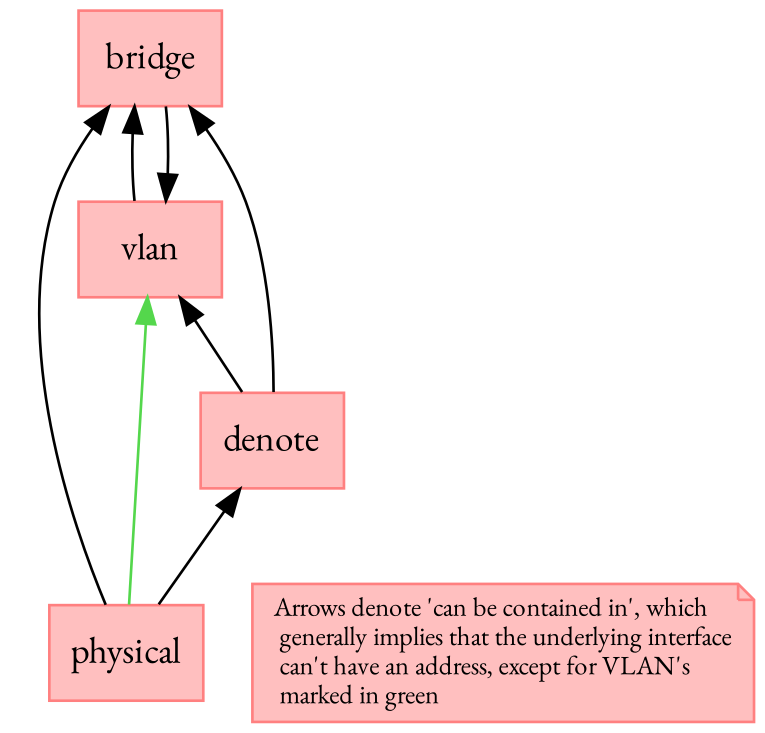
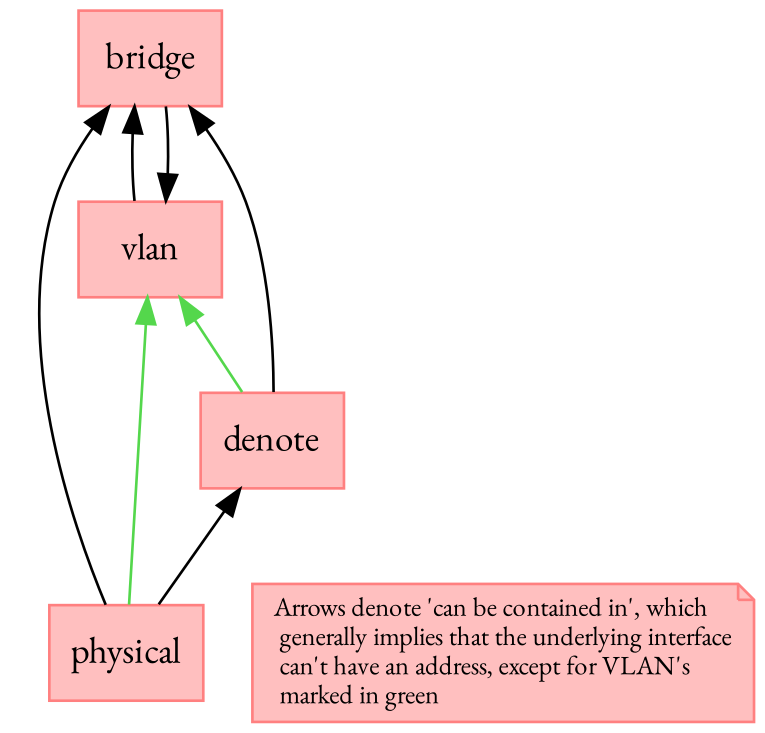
  digraph {
    fontname="EB Garamond"
    rankdir=BT
    node [color="#ff8080" fillcolor="#ffbfbf" fontname="EB Garamond" shape=box style=filled]
    edge [fontname="EB Garamond"]
    physical
    vlan
    bridge
    n4 [label=denote]
    n5 [fontsize=10 label="Arrows denote 'can be contained in', which\l generally implies that the underlying interface\l can't have an address, except for VLAN's\l marked in green\l" shape=note]
    physical -> vlan [color="#54d74c"]
    physical -> bridge
    physical -> n4
    vlan -> bridge
    bridge -> vlan [color=black]
-   n4 -> vlan [color=black]
+   n4 -> vlan [color="#54d74c"]
    n4 -> bridge
  }
